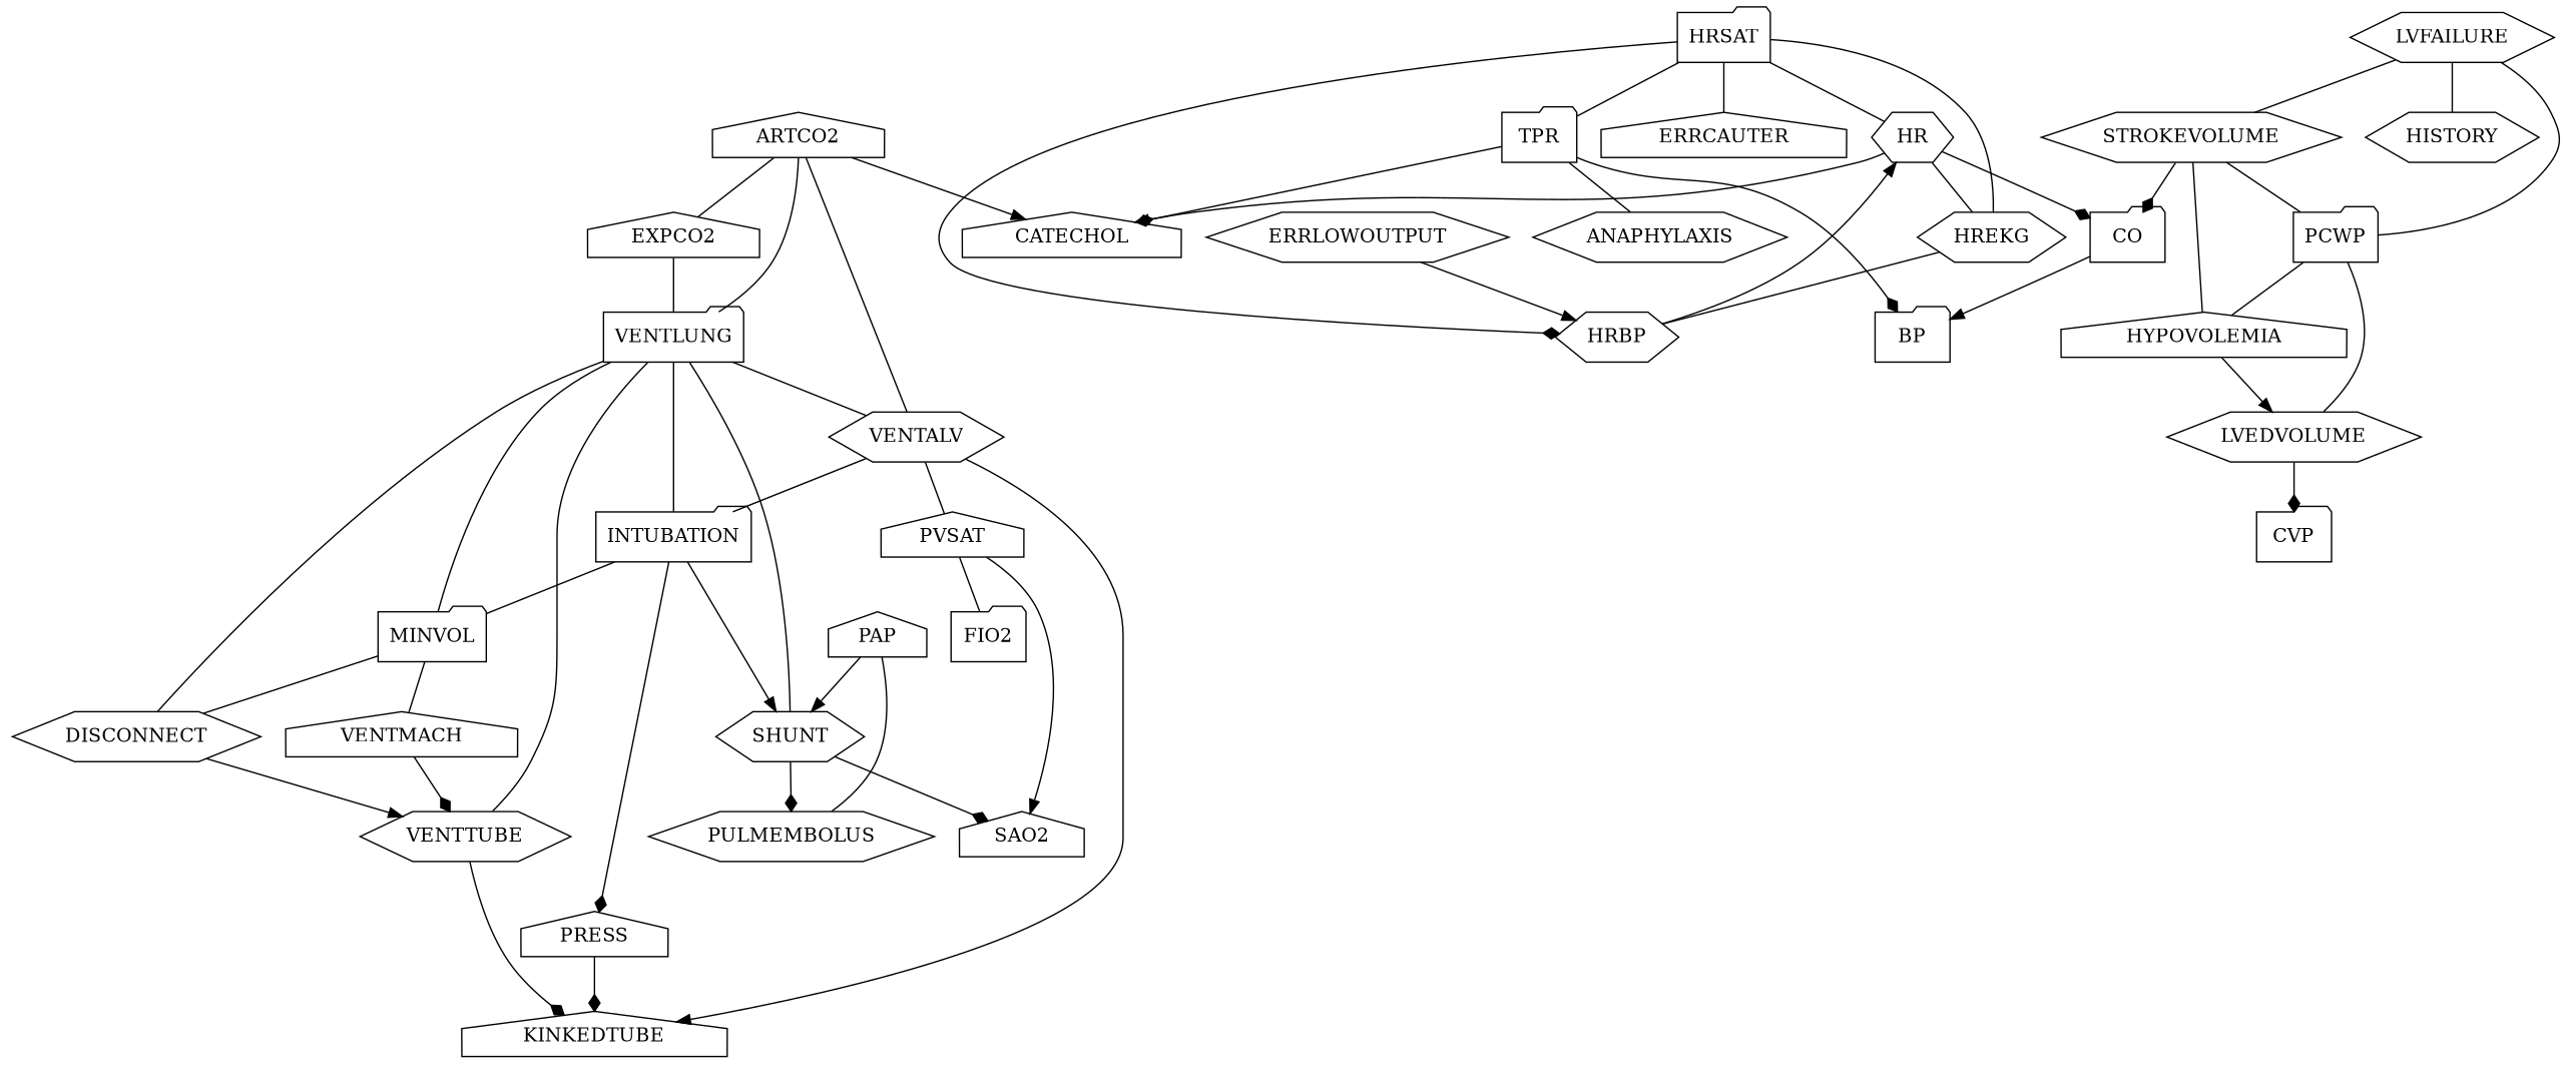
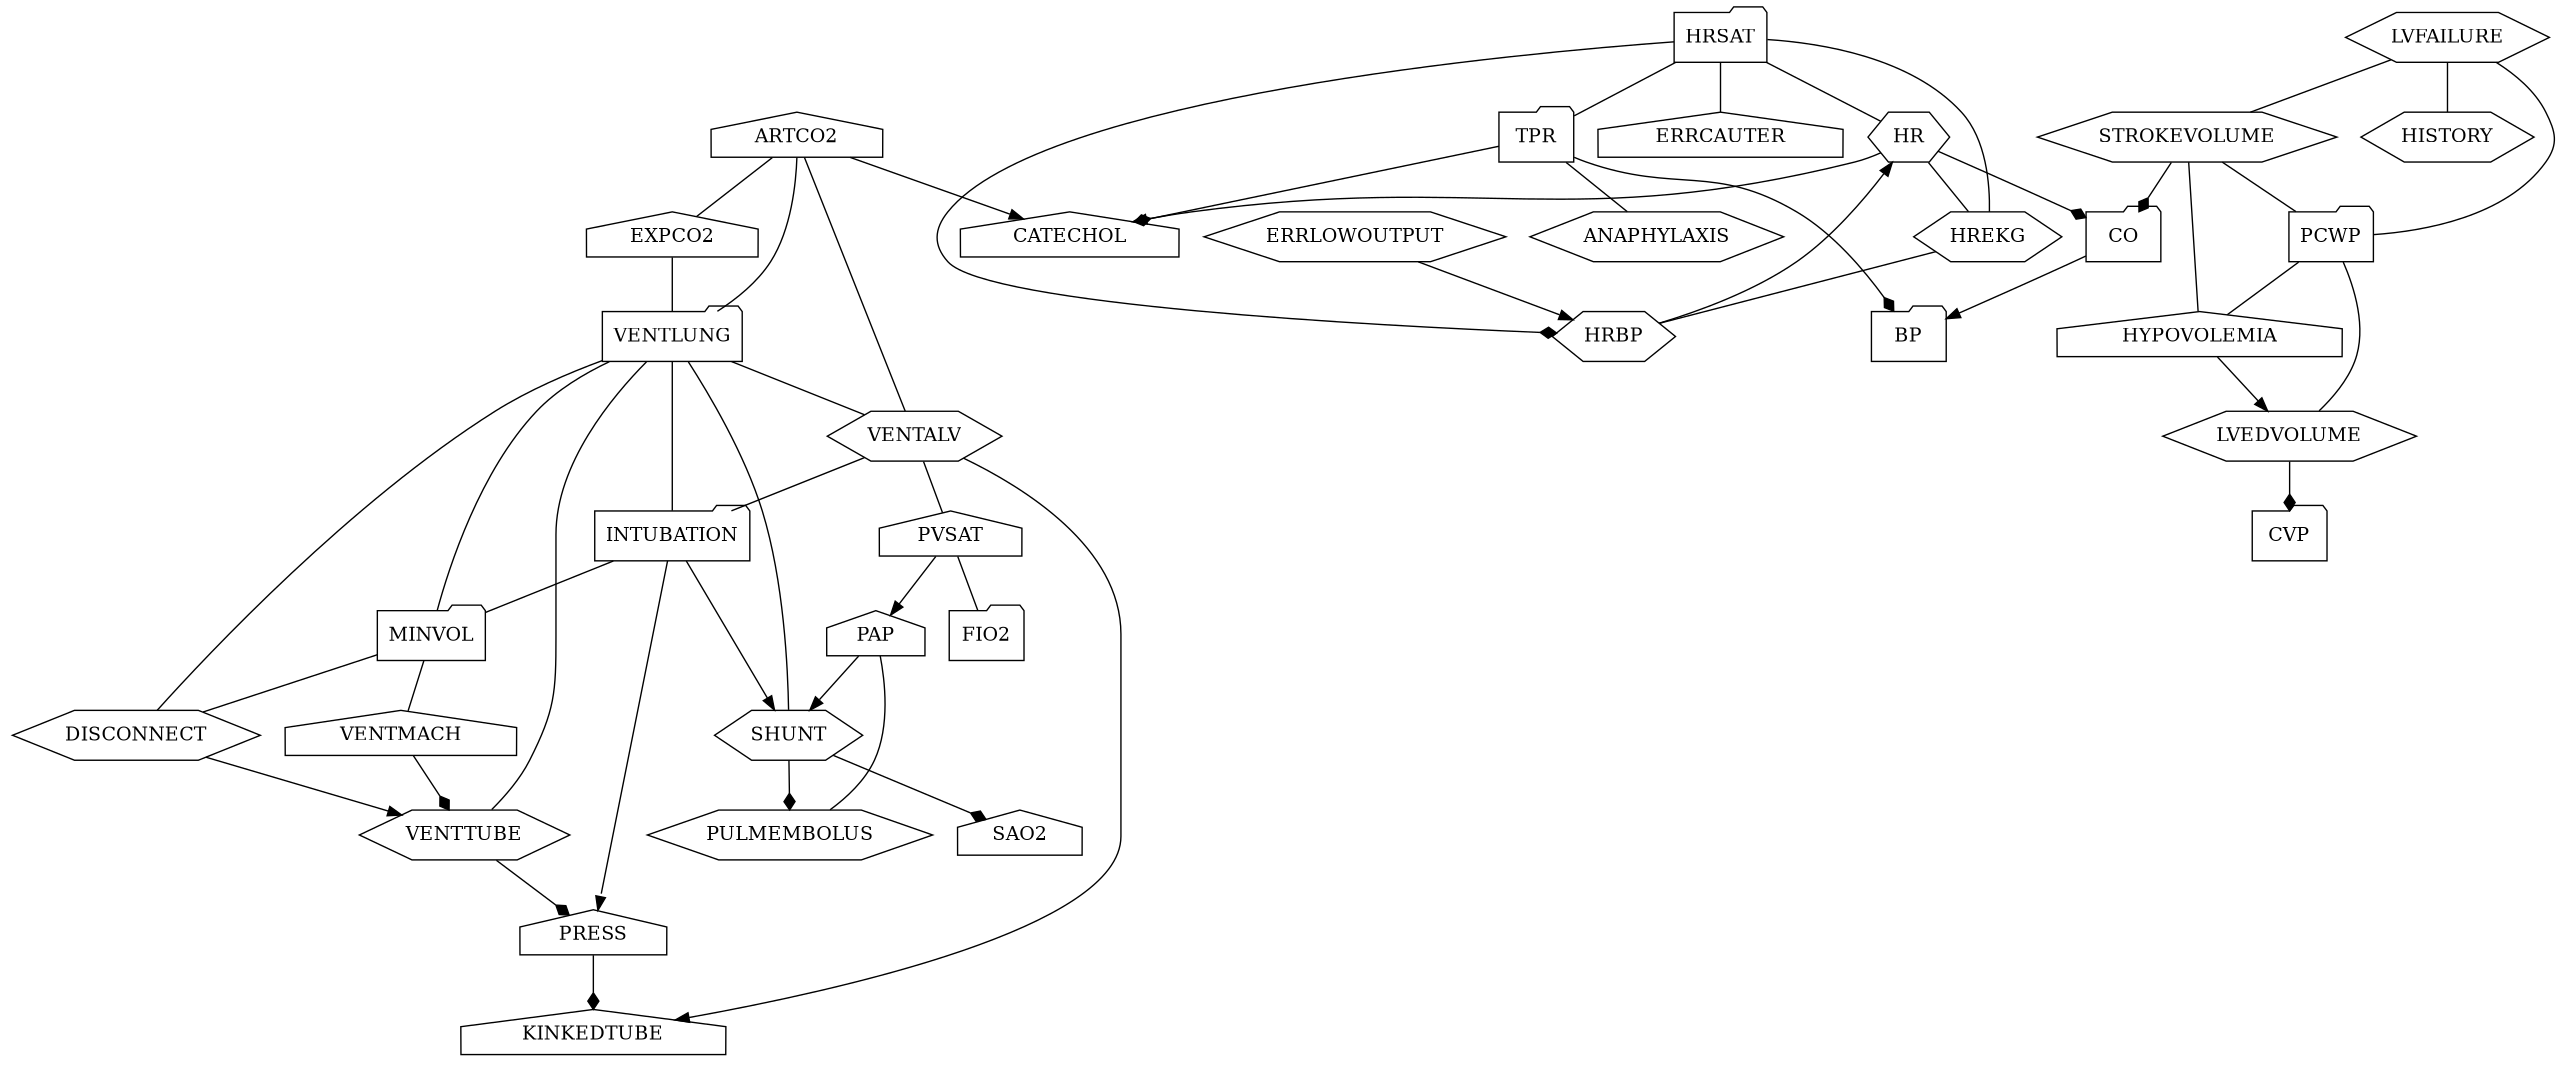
  digraph {
    node [shape=hexagon]
    edge [dir=none]
    VENTMACH [shape=house]
    VENTTUBE
    PRESS [shape=house]
    KINKEDTUBE [shape=house]
    ARTCO2 [shape=house]
    CATECHOL [shape=house]
    VENTALV
    VENTLUNG [shape=folder]
    EXPCO2 [shape=house]
    HRSAT [shape=folder]
    HR
    HREKG
    HRBP
    TPR [shape=folder]
    ERRCAUTER [shape=house]
    PVSAT [shape=house]
    INTUBATION [shape=folder]
    SHUNT
    MINVOL [shape=folder]
    DISCONNECT
    CO [shape=folder]
    BP [shape=folder]
    ERRLOWOUTPUT
    ANAPHYLAXIS
    SAO2 [shape=house]
    FIO2 [shape=folder]
    PAP [shape=house]
    PULMEMBOLUS
    HYPOVOLEMIA [shape=house]
    LVEDVOLUME
    CVP [shape=folder]
    LVFAILURE
    STROKEVOLUME
    HISTORY
    PCWP [shape=folder]
    VENTMACH -> VENTTUBE [arrowhead=diamond dir=""]
-   VENTTUBE -> KINKEDTUBE [arrowhead=diamond dir=""]
+   VENTTUBE -> PRESS [arrowhead=diamond dir=""]
    PRESS -> KINKEDTUBE [arrowhead=diamond dir=""]
    ARTCO2 -> CATECHOL [arrowhead=normal dir=""]
    ARTCO2 -> VENTALV
    ARTCO2 -> VENTLUNG
    ARTCO2 -> EXPCO2
    VENTALV -> KINKEDTUBE [arrowhead=normal dir=""]
    VENTALV -> PVSAT
    VENTALV -> INTUBATION
    VENTLUNG -> VENTTUBE
    VENTLUNG -> VENTALV
    VENTLUNG -> INTUBATION
    VENTLUNG -> SHUNT
    VENTLUNG -> MINVOL
    VENTLUNG -> DISCONNECT
    EXPCO2 -> VENTLUNG
    HRSAT -> HR
    HRSAT -> HREKG
    HRSAT -> HRBP [arrowhead=diamond dir=""]
    HRSAT -> TPR
    HRSAT -> ERRCAUTER
    HR -> CATECHOL [arrowhead=normal dir=""]
    HR -> HREKG
    HR -> CO [arrowhead=diamond dir=""]
    HREKG -> HRBP
    HRBP -> HR [arrowhead=normal dir=""]
    TPR -> CATECHOL [arrowhead=diamond dir=""]
    TPR -> BP [arrowhead=diamond dir=""]
    TPR -> ANAPHYLAXIS
-   PVSAT -> SAO2 [arrowhead=normal dir=""]
+   PVSAT -> PAP [arrowhead=normal dir=""]
    PVSAT -> FIO2
-   INTUBATION -> PRESS [arrowhead=diamond dir=""]
+   INTUBATION -> PRESS [arrowhead=normal dir=""]
    INTUBATION -> SHUNT [arrowhead=normal dir=""]
    INTUBATION -> MINVOL
    SHUNT -> SAO2 [arrowhead=diamond dir=""]
    SHUNT -> PULMEMBOLUS [arrowhead=diamond dir=""]
    MINVOL -> VENTMACH
    MINVOL -> DISCONNECT
    DISCONNECT -> VENTTUBE [arrowhead=normal dir=""]
    CO -> BP [arrowhead=normal dir=""]
    ERRLOWOUTPUT -> HRBP [arrowhead=normal dir=""]
    PAP -> SHUNT [arrowhead=normal dir=""]
    PAP -> PULMEMBOLUS
    HYPOVOLEMIA -> LVEDVOLUME [arrowhead=normal dir=""]
    LVEDVOLUME -> CVP [arrowhead=diamond dir=""]
    LVFAILURE -> STROKEVOLUME
    LVFAILURE -> HISTORY
    LVFAILURE -> PCWP
    STROKEVOLUME -> CO [arrowhead=diamond dir=""]
    STROKEVOLUME -> HYPOVOLEMIA
    STROKEVOLUME -> PCWP
    PCWP -> HYPOVOLEMIA
    PCWP -> LVEDVOLUME
  }
